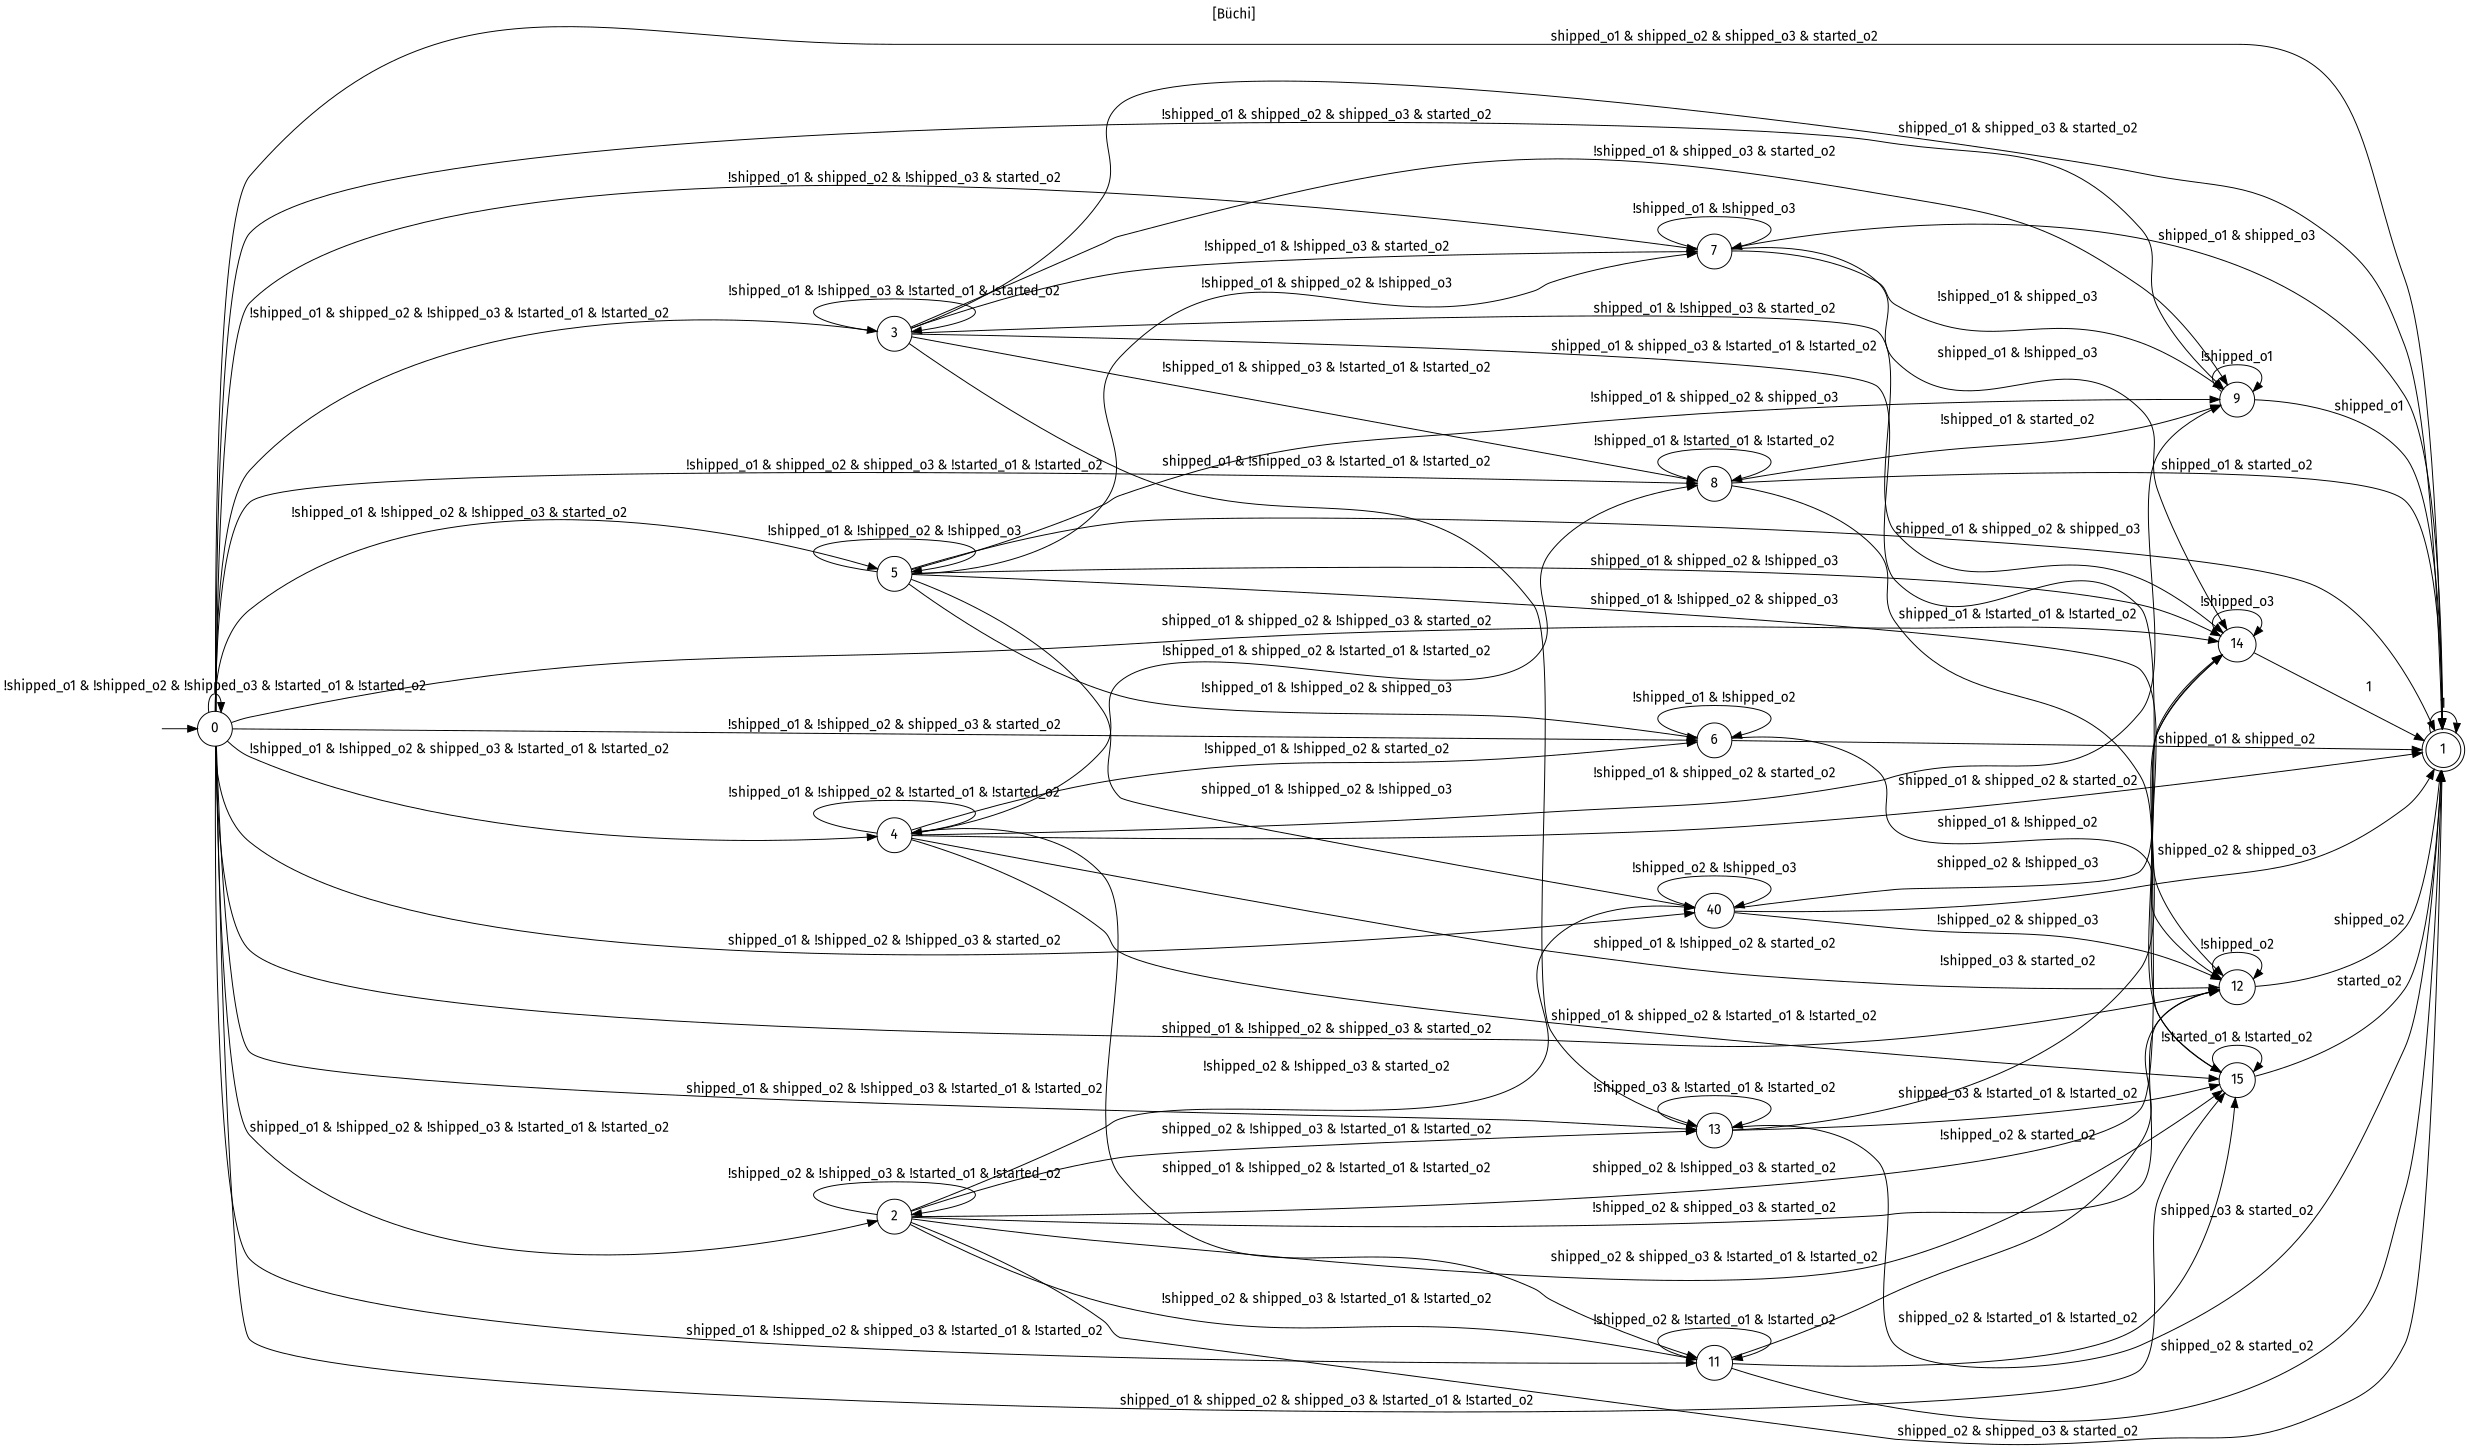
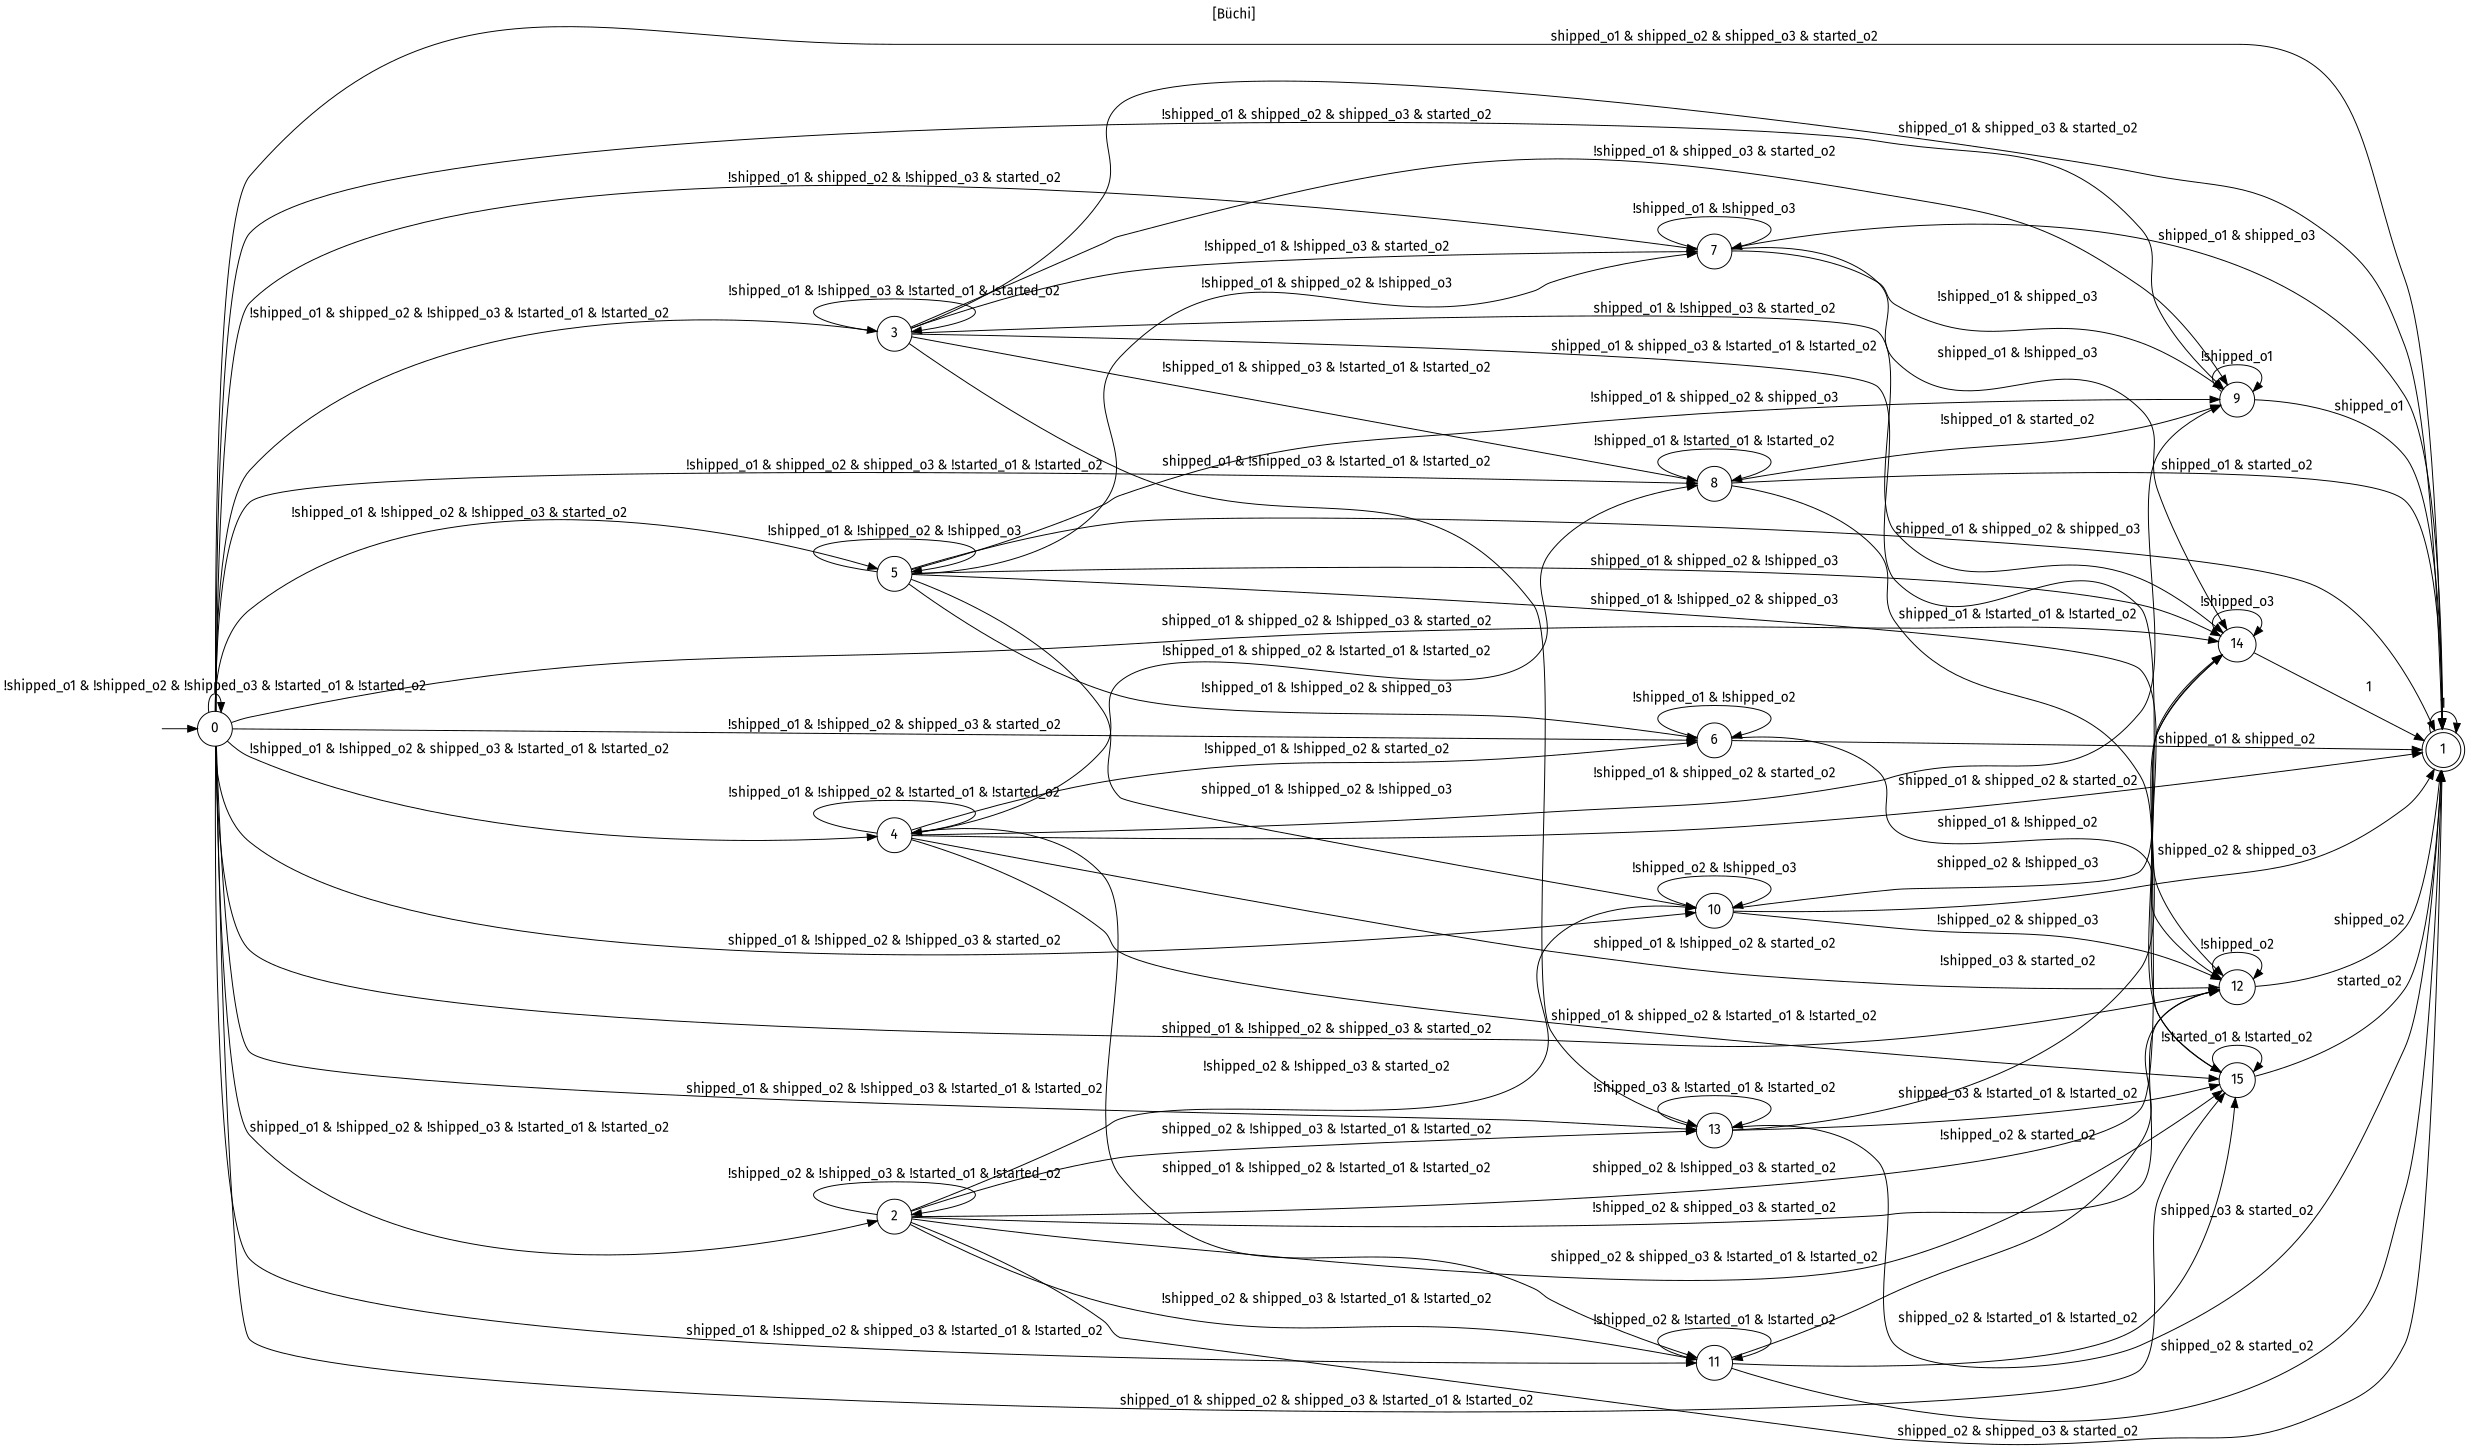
  digraph {
    fontname="Fira Sans"
    label="[Büchi]"
    labelloc=t
    rankdir=LR
    node [fontname="Fira Sans" shape=ellipse]
    edge [fontname="Fira Sans"]
    I [height=0.5 style=invis width=0]
    n2 [height=0.5 label=0 width=0.5]
    n3 [height=0.5 label=1 peripheries=2 width=0.5]
    n4 [height=0.5 label=2 width=0.5]
    n5 [height=0.5 label=3 width=0.5]
    n6 [height=0.5 label=4 width=0.5]
    n7 [height=0.5 label=5 width=0.5]
    n8 [height=0.5 label=6 width=0.5]
    n9 [height=0.5 label=7 width=0.5]
    n10 [height=0.5 label=8 width=0.5]
    n11 [height=0.5 label=9 width=0.5]
-   n12 [height=0.5 label=40 width=0.5]
+   n12 [height=0.5 label=10 width=0.5]
    n13 [height=0.5 label=11 width=0.5]
    n14 [height=0.5 label=12 width=0.5]
    n15 [height=0.5 label=13 width=0.5]
    n16 [height=0.5 label=14 width=0.5]
    n17 [height=0.5 label=15 width=0.5]
    I -> n2
    n2 -> n2 [label="!shipped_o1 & !shipped_o2 & !shipped_o3 & !started_o1 & !started_o2"]
    n2 -> n3 [label="shipped_o1 & shipped_o2 & shipped_o3 & started_o2"]
    n2 -> n4 [label="shipped_o1 & !shipped_o2 & !shipped_o3 & !started_o1 & !started_o2"]
    n2 -> n5 [label="!shipped_o1 & shipped_o2 & !shipped_o3 & !started_o1 & !started_o2"]
    n2 -> n6 [label="!shipped_o1 & !shipped_o2 & shipped_o3 & !started_o1 & !started_o2"]
    n2 -> n7 [label="!shipped_o1 & !shipped_o2 & !shipped_o3 & started_o2"]
    n2 -> n8 [label="!shipped_o1 & !shipped_o2 & shipped_o3 & started_o2"]
    n2 -> n9 [label="!shipped_o1 & shipped_o2 & !shipped_o3 & started_o2"]
    n2 -> n10 [label="!shipped_o1 & shipped_o2 & shipped_o3 & !started_o1 & !started_o2"]
    n2 -> n11 [label="!shipped_o1 & shipped_o2 & shipped_o3 & started_o2"]
    n2 -> n12 [label="shipped_o1 & !shipped_o2 & !shipped_o3 & started_o2"]
    n2 -> n13 [label="shipped_o1 & !shipped_o2 & shipped_o3 & !started_o1 & !started_o2"]
    n2 -> n14 [label="shipped_o1 & !shipped_o2 & shipped_o3 & started_o2"]
    n2 -> n15 [label="shipped_o1 & shipped_o2 & !shipped_o3 & !started_o1 & !started_o2"]
    n2 -> n16 [label="shipped_o1 & shipped_o2 & !shipped_o3 & started_o2"]
    n2 -> n17 [label="shipped_o1 & shipped_o2 & shipped_o3 & !started_o1 & !started_o2"]
    n3 -> n3 [label=1]
    n4 -> n3 [label="shipped_o2 & shipped_o3 & started_o2"]
    n4 -> n4 [label="!shipped_o2 & !shipped_o3 & !started_o1 & !started_o2"]
    n4 -> n12 [label="!shipped_o2 & !shipped_o3 & started_o2"]
    n4 -> n13 [label="!shipped_o2 & shipped_o3 & !started_o1 & !started_o2"]
    n4 -> n14 [label="!shipped_o2 & shipped_o3 & started_o2"]
    n4 -> n15 [label="shipped_o2 & !shipped_o3 & !started_o1 & !started_o2"]
    n4 -> n16 [label="shipped_o2 & !shipped_o3 & started_o2"]
    n4 -> n17 [label="shipped_o2 & shipped_o3 & !started_o1 & !started_o2"]
    n5 -> n3 [label="shipped_o1 & shipped_o3 & started_o2"]
    n5 -> n5 [label="!shipped_o1 & !shipped_o3 & !started_o1 & !started_o2"]
    n5 -> n9 [label="!shipped_o1 & !shipped_o3 & started_o2"]
    n5 -> n10 [label="!shipped_o1 & shipped_o3 & !started_o1 & !started_o2"]
    n5 -> n11 [label="!shipped_o1 & shipped_o3 & started_o2"]
    n5 -> n15 [label="shipped_o1 & !shipped_o3 & !started_o1 & !started_o2"]
    n5 -> n16 [label="shipped_o1 & !shipped_o3 & started_o2"]
    n5 -> n17 [label="shipped_o1 & shipped_o3 & !started_o1 & !started_o2"]
    n6 -> n3 [label="shipped_o1 & shipped_o2 & started_o2"]
    n6 -> n6 [label="!shipped_o1 & !shipped_o2 & !started_o1 & !started_o2"]
    n6 -> n8 [label="!shipped_o1 & !shipped_o2 & started_o2"]
    n6 -> n10 [label="!shipped_o1 & shipped_o2 & !started_o1 & !started_o2"]
    n6 -> n11 [label="!shipped_o1 & shipped_o2 & started_o2"]
    n6 -> n13 [label="shipped_o1 & !shipped_o2 & !started_o1 & !started_o2"]
    n6 -> n14 [label="shipped_o1 & !shipped_o2 & started_o2"]
    n6 -> n17 [label="shipped_o1 & shipped_o2 & !started_o1 & !started_o2"]
    n7 -> n3 [label="shipped_o1 & shipped_o2 & shipped_o3"]
    n7 -> n7 [label="!shipped_o1 & !shipped_o2 & !shipped_o3"]
    n7 -> n8 [label="!shipped_o1 & !shipped_o2 & shipped_o3"]
    n7 -> n9 [label="!shipped_o1 & shipped_o2 & !shipped_o3"]
    n7 -> n11 [label="!shipped_o1 & shipped_o2 & shipped_o3"]
    n7 -> n12 [label="shipped_o1 & !shipped_o2 & !shipped_o3"]
    n7 -> n14 [label="shipped_o1 & !shipped_o2 & shipped_o3"]
    n7 -> n16 [label="shipped_o1 & shipped_o2 & !shipped_o3"]
    n8 -> n3 [label="shipped_o1 & shipped_o2"]
    n8 -> n8 [label="!shipped_o1 & !shipped_o2"]
    n8 -> n14 [label="shipped_o1 & !shipped_o2"]
    n9 -> n3 [label="shipped_o1 & shipped_o3"]
    n9 -> n9 [label="!shipped_o1 & !shipped_o3"]
    n9 -> n11 [label="!shipped_o1 & shipped_o3"]
    n9 -> n16 [label="shipped_o1 & !shipped_o3"]
    n10 -> n3 [label="shipped_o1 & started_o2"]
    n10 -> n10 [label="!shipped_o1 & !started_o1 & !started_o2"]
    n10 -> n11 [label="!shipped_o1 & started_o2"]
    n10 -> n17 [label="shipped_o1 & !started_o1 & !started_o2"]
    n11 -> n3 [label=shipped_o1]
    n11 -> n11 [label="!shipped_o1"]
    n12 -> n3 [label="shipped_o2 & shipped_o3"]
    n12 -> n12 [label="!shipped_o2 & !shipped_o3"]
    n12 -> n14 [label="!shipped_o2 & shipped_o3"]
    n12 -> n16 [label="shipped_o2 & !shipped_o3"]
    n13 -> n3 [label="shipped_o2 & started_o2"]
    n13 -> n13 [label="!shipped_o2 & !started_o1 & !started_o2"]
    n13 -> n14 [label="!shipped_o2 & started_o2"]
    n13 -> n17 [label="shipped_o2 & !started_o1 & !started_o2"]
    n14 -> n3 [label=shipped_o2]
    n14 -> n14 [label="!shipped_o2"]
    n15 -> n3 [label="shipped_o3 & started_o2"]
    n15 -> n15 [label="!shipped_o3 & !started_o1 & !started_o2"]
    n15 -> n16 [label="!shipped_o3 & started_o2"]
    n15 -> n17 [label="shipped_o3 & !started_o1 & !started_o2"]
    n16 -> n3 [label=1]
    n16 -> n16 [label="!shipped_o3"]
    n17 -> n3 [label=started_o2]
    n17 -> n17 [label="!started_o1 & !started_o2"]
  }
